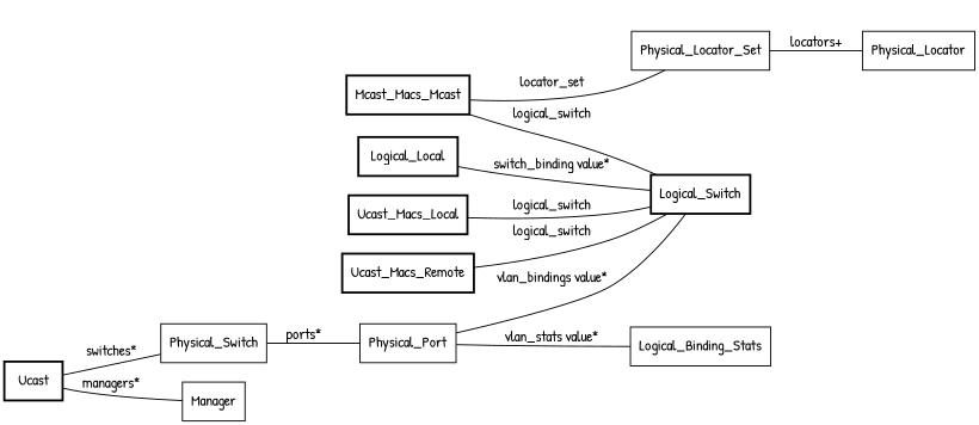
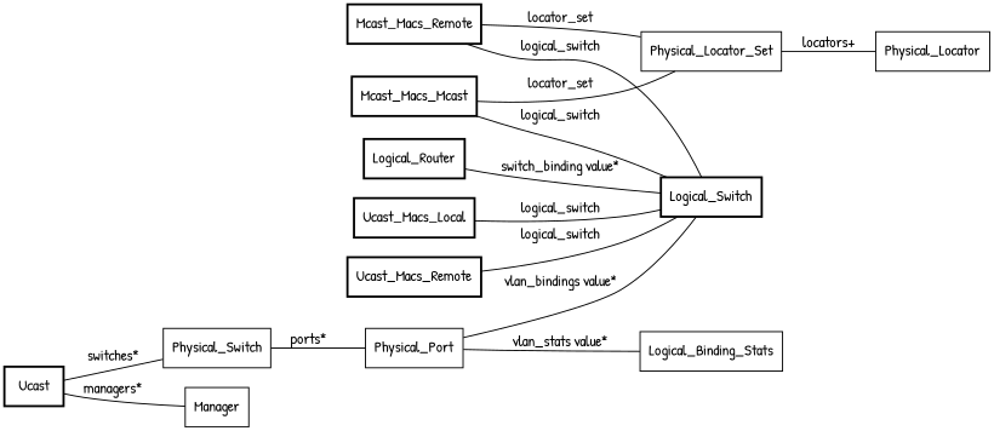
  digraph {
    fontname="Patrick Hand"
    rankdir=LR
    node [fontname="Patrick Hand" shape=box style=bold]
    edge [arrowhead=none arrowtail=none dir=none fontname="Patrick Hand"]
    Physical_Locator_Set [style=""]
+   Mcast_Macs_Remote
    Logical_Switch
    Physical_Locator [style=""]
    Ucast_Macs_Local
    n6 [label=Ucast]
    Physical_Switch [style=""]
    Manager [style=""]
    Physical_Port [style=""]
    Logical_Binding_Stats [style=""]
-   Logical_Router [label=Logical_Local]
+   Logical_Router
    n12 [label=Mcast_Macs_Mcast]
    Ucast_Macs_Remote
    Physical_Locator_Set -> Physical_Locator [label="locators+"]
+   Mcast_Macs_Remote -> Physical_Locator_Set [label=locator_set]
+   Mcast_Macs_Remote -> Logical_Switch [label=logical_switch]
    Ucast_Macs_Local -> Logical_Switch [label=logical_switch]
    n6 -> Physical_Switch [label="switches*"]
    n6 -> Manager [label="managers*"]
    Physical_Switch -> Physical_Port [label="ports*"]
    Physical_Port -> Logical_Switch [label="vlan_bindings value*"]
    Physical_Port -> Logical_Binding_Stats [label="vlan_stats value*"]
    Logical_Router -> Logical_Switch [label="switch_binding value*"]
    n12 -> Physical_Locator_Set [label=locator_set]
    n12 -> Logical_Switch [label=logical_switch]
    Ucast_Macs_Remote -> Logical_Switch [label=logical_switch]
  }
